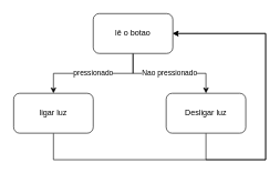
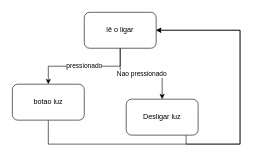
  <mxCell id="0" />
  <mxCell id="1" parent="0" />
  <mxCell id="2" value="pressionado" style="edgeStyle=orthogonalEdgeStyle;rounded=0;orthogonalLoop=1;jettySize=auto;html=1;entryX=0.5;entryY=0;entryDx=0;entryDy=0;" parent="1" source="4" target="6" edge="1"><mxGeometry relative="1" as="geometry" /></mxCell>
  <mxCell id="3" value="Nao pressionado" style="edgeStyle=orthogonalEdgeStyle;rounded=0;orthogonalLoop=1;jettySize=auto;html=1;entryX=0.5;entryY=0;entryDx=0;entryDy=0;" parent="1" source="4" target="8" edge="1"><mxGeometry relative="1" as="geometry" /></mxCell>
- <mxCell id="4" value="lê o botao" style="rounded=1;whiteSpace=wrap;html=1;" parent="1" vertex="1"><mxGeometry x="140" y="20" width="120" height="60" as="geometry" /></mxCell>
+ <mxCell id="4" value="lê o ligar" style="rounded=1;whiteSpace=wrap;html=1;" parent="1" vertex="1"><mxGeometry x="140" y="20" width="120" height="60" as="geometry" /></mxCell>
  <mxCell id="5" style="edgeStyle=orthogonalEdgeStyle;rounded=0;orthogonalLoop=1;jettySize=auto;html=1;entryX=1;entryY=0.5;entryDx=0;entryDy=0;" parent="1" source="6" target="4" edge="1"><mxGeometry relative="1" as="geometry"><Array as="points"><mxPoint x="80" y="240" /><mxPoint x="400" y="240" /><mxPoint x="400" y="50" /></Array></mxGeometry></mxCell>
- <mxCell id="6" value="ligar luz" style="rounded=1;whiteSpace=wrap;html=1;" parent="1" vertex="1"><mxGeometry x="20" y="140" width="120" height="60" as="geometry" /></mxCell>
+ <mxCell id="6" value="botao luz" style="rounded=1;whiteSpace=wrap;html=1;" parent="1" vertex="1"><mxGeometry x="20" y="140" width="120" height="60" as="geometry" /></mxCell>
  <mxCell id="7" style="edgeStyle=orthogonalEdgeStyle;rounded=0;orthogonalLoop=1;jettySize=auto;html=1;entryX=1;entryY=0.5;entryDx=0;entryDy=0;" parent="1" source="8" target="4" edge="1"><mxGeometry relative="1" as="geometry"><Array as="points"><mxPoint x="310" y="240" /><mxPoint x="400" y="240" /><mxPoint x="400" y="50" /></Array></mxGeometry></mxCell>
- <mxCell id="8" value="Desligar luz" style="rounded=1;whiteSpace=wrap;html=1;" parent="1" vertex="1"><mxGeometry x="250" y="140" width="120" height="60" as="geometry" /></mxCell>
+ <mxCell id="8" value="Desligar luz" style="rounded=1;whiteSpace=wrap;html=1;" parent="1" vertex="1"><mxGeometry x="210" y="165" width="120" height="60" as="geometry" /></mxCell>
